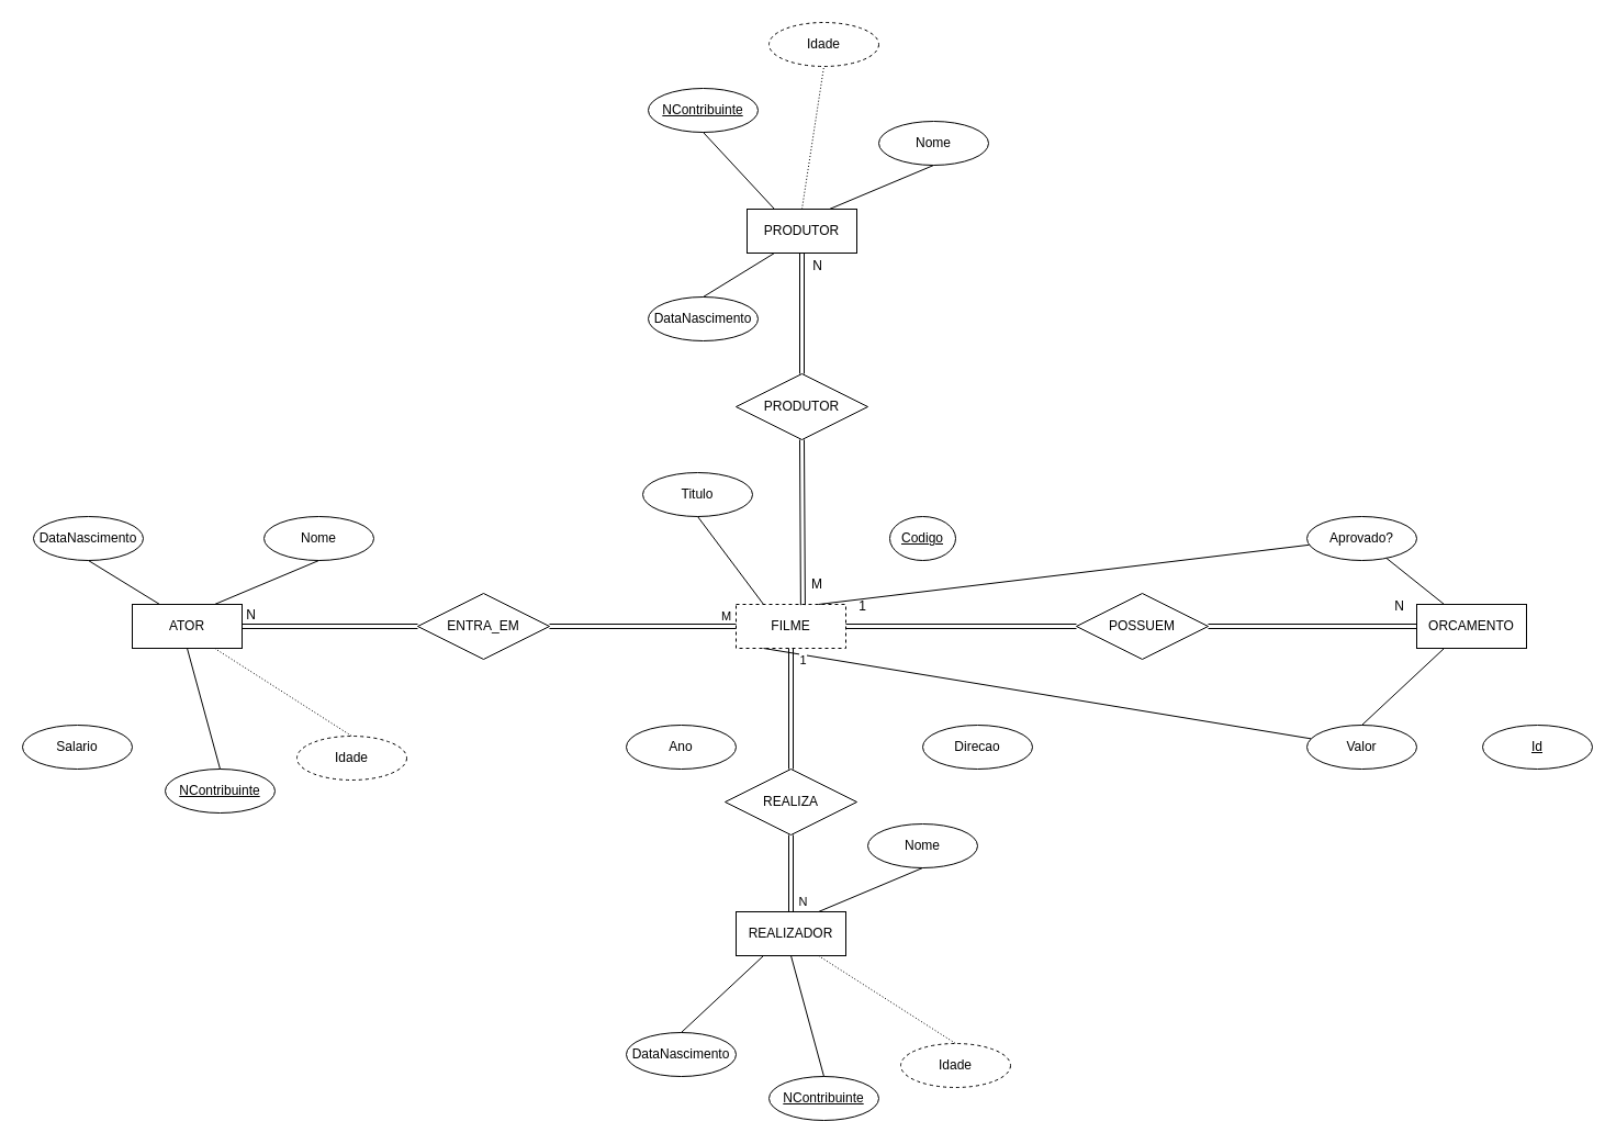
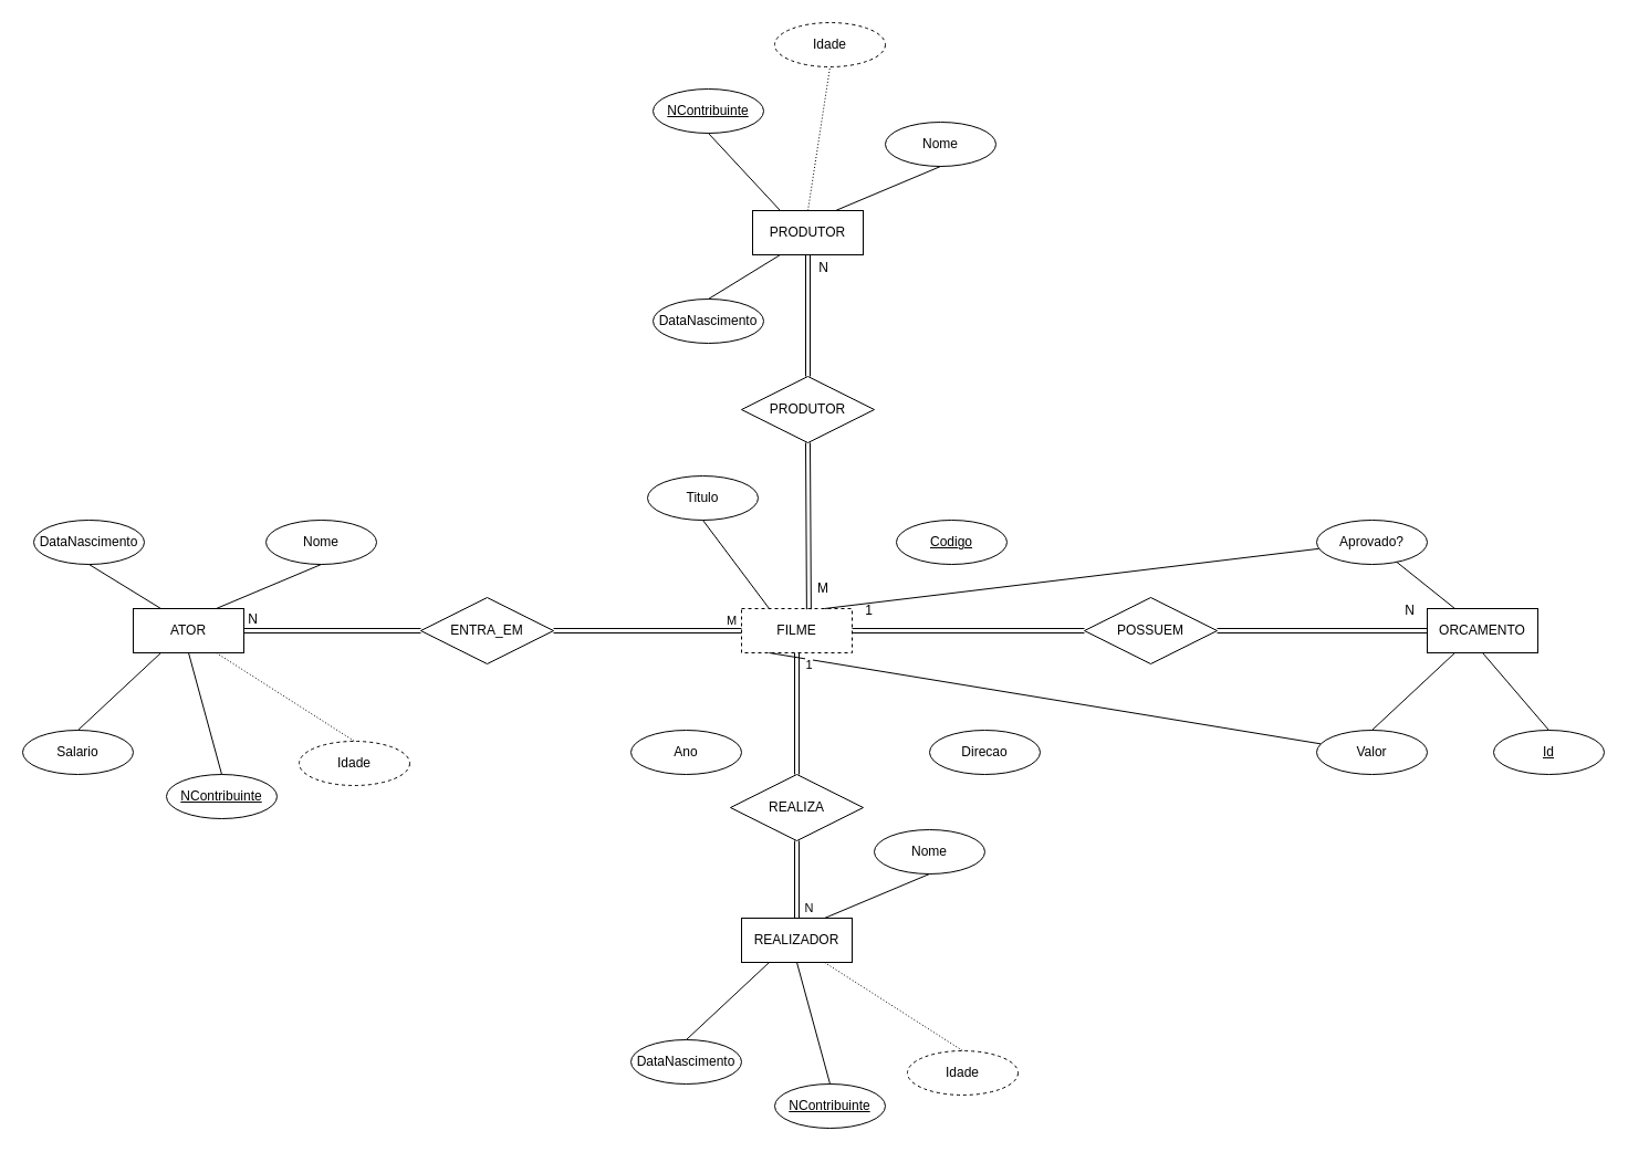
  <mxCell id="0" />
  <mxCell id="1" parent="0" />
  <mxCell id="2" value="FILME" style="whiteSpace=wrap;html=1;align=center;dashed=1;" vertex="1" parent="1"><mxGeometry x="670" y="550" width="100" height="40" as="geometry" /></mxCell>
  <mxCell id="3" value="Titulo" style="ellipse;whiteSpace=wrap;html=1;align=center;" vertex="1" parent="1"><mxGeometry x="585" y="430" width="100" height="40" as="geometry" /></mxCell>
  <mxCell id="4" value="Ano" style="ellipse;whiteSpace=wrap;html=1;align=center;" vertex="1" parent="1"><mxGeometry x="570" y="660" width="100" height="40" as="geometry" /></mxCell>
  <mxCell id="5" value="Direcao" style="ellipse;whiteSpace=wrap;html=1;align=center;" vertex="1" parent="1"><mxGeometry x="840" y="660" width="100" height="40" as="geometry" /></mxCell>
  <mxCell id="6" value="" style="endArrow=none;html=1;rounded=0;exitX=0.25;exitY=1;exitDx=0;exitDy=0;" edge="1" parent="1" source="2" target="40"><mxGeometry relative="1" as="geometry"><mxPoint x="755" y="600" as="sourcePoint" /><mxPoint x="865" y="676" as="targetPoint" /></mxGeometry></mxCell>
  <mxCell id="7" value="" style="endArrow=none;html=1;rounded=0;exitX=0.75;exitY=0;exitDx=0;exitDy=0;" edge="1" parent="1" source="2" target="44"><mxGeometry relative="1" as="geometry"><mxPoint x="705" y="600" as="sourcePoint" /><mxPoint x="840" y="510" as="targetPoint" /></mxGeometry></mxCell>
  <mxCell id="8" value="" style="endArrow=none;html=1;rounded=0;exitX=0.25;exitY=0;exitDx=0;exitDy=0;entryX=0.5;entryY=1;entryDx=0;entryDy=0;" edge="1" parent="1" source="2" target="3"><mxGeometry relative="1" as="geometry"><mxPoint x="755" y="560" as="sourcePoint" /><mxPoint x="850" y="520" as="targetPoint" /></mxGeometry></mxCell>
  <mxCell id="9" value="ATOR" style="whiteSpace=wrap;html=1;align=center;" vertex="1" parent="1"><mxGeometry x="120" y="550" width="100" height="40" as="geometry" /></mxCell>
  <mxCell id="10" value="Nome" style="ellipse;whiteSpace=wrap;html=1;align=center;" vertex="1" parent="1"><mxGeometry x="240" y="470" width="100" height="40" as="geometry" /></mxCell>
  <mxCell id="11" value="DataNascimento" style="ellipse;whiteSpace=wrap;html=1;align=center;" vertex="1" parent="1"><mxGeometry x="30" y="470" width="100" height="40" as="geometry" /></mxCell>
  <mxCell id="12" value="Salario" style="ellipse;whiteSpace=wrap;html=1;align=center;" vertex="1" parent="1"><mxGeometry x="20" y="660" width="100" height="40" as="geometry" /></mxCell>
+ <mxCell id="13" value="" style="endArrow=none;html=1;rounded=0;exitX=0.25;exitY=1;exitDx=0;exitDy=0;entryX=0.5;entryY=0;entryDx=0;entryDy=0;" edge="1" parent="1" source="9" target="12"><mxGeometry relative="1" as="geometry"><mxPoint x="205" y="600" as="sourcePoint" /><mxPoint x="315" y="676" as="targetPoint" /></mxGeometry></mxCell>
  <mxCell id="14" value="" style="endArrow=none;html=1;rounded=0;exitX=0.75;exitY=0;exitDx=0;exitDy=0;entryX=0.5;entryY=1;entryDx=0;entryDy=0;" edge="1" parent="1" source="9" target="10"><mxGeometry relative="1" as="geometry"><mxPoint x="155" y="600" as="sourcePoint" /><mxPoint x="80" y="670" as="targetPoint" /></mxGeometry></mxCell>
  <mxCell id="15" value="" style="endArrow=none;html=1;rounded=0;exitX=0.25;exitY=0;exitDx=0;exitDy=0;entryX=0.5;entryY=1;entryDx=0;entryDy=0;" edge="1" parent="1" source="9" target="11"><mxGeometry relative="1" as="geometry"><mxPoint x="205" y="560" as="sourcePoint" /><mxPoint x="300" y="520" as="targetPoint" /></mxGeometry></mxCell>
- <mxCell id="16" value="Codigo" style="ellipse;whiteSpace=wrap;html=1;align=center;fontStyle=4;" vertex="1" parent="1"><mxGeometry x="810" y="470" width="60" height="40" as="geometry" /></mxCell>
+ <mxCell id="16" value="Codigo" style="ellipse;whiteSpace=wrap;html=1;align=center;fontStyle=4;" vertex="1" parent="1"><mxGeometry x="810" y="470" width="100" height="40" as="geometry" /></mxCell>
  <mxCell id="17" value="Idade" style="ellipse;whiteSpace=wrap;html=1;align=center;dashed=1;" vertex="1" parent="1"><mxGeometry x="270" y="670" width="100" height="40" as="geometry" /></mxCell>
  <mxCell id="18" value="" style="endArrow=none;html=1;rounded=0;dashed=1;dashPattern=1 2;exitX=0.75;exitY=1;exitDx=0;exitDy=0;entryX=0.5;entryY=0;entryDx=0;entryDy=0;" edge="1" parent="1" source="9" target="17"><mxGeometry relative="1" as="geometry"><mxPoint x="150" y="650" as="sourcePoint" /><mxPoint x="310" y="650" as="targetPoint" /></mxGeometry></mxCell>
  <mxCell id="19" value="NContribuinte" style="ellipse;whiteSpace=wrap;html=1;align=center;fontStyle=4;" vertex="1" parent="1"><mxGeometry x="150" y="700" width="100" height="40" as="geometry" /></mxCell>
  <mxCell id="20" value="" style="endArrow=none;html=1;rounded=0;exitX=0.5;exitY=1;exitDx=0;exitDy=0;entryX=0.5;entryY=0;entryDx=0;entryDy=0;" edge="1" parent="1" source="9" target="19"><mxGeometry relative="1" as="geometry"><mxPoint x="155" y="600" as="sourcePoint" /><mxPoint x="80" y="670" as="targetPoint" /></mxGeometry></mxCell>
  <mxCell id="21" value="REALIZADOR" style="whiteSpace=wrap;html=1;align=center;" vertex="1" parent="1"><mxGeometry x="670" y="830" width="100" height="40" as="geometry" /></mxCell>
  <mxCell id="22" value="Nome" style="ellipse;whiteSpace=wrap;html=1;align=center;" vertex="1" parent="1"><mxGeometry x="790" y="750" width="100" height="40" as="geometry" /></mxCell>
  <mxCell id="23" value="DataNascimento" style="ellipse;whiteSpace=wrap;html=1;align=center;" vertex="1" parent="1"><mxGeometry x="570" y="940" width="100" height="40" as="geometry" /></mxCell>
  <mxCell id="24" value="" style="endArrow=none;html=1;rounded=0;exitX=0.25;exitY=1;exitDx=0;exitDy=0;entryX=0.5;entryY=0;entryDx=0;entryDy=0;" edge="1" parent="1" source="21" target="23"><mxGeometry relative="1" as="geometry"><mxPoint x="755" y="880" as="sourcePoint" /><mxPoint x="865" y="956" as="targetPoint" /></mxGeometry></mxCell>
  <mxCell id="25" value="" style="endArrow=none;html=1;rounded=0;exitX=0.75;exitY=0;exitDx=0;exitDy=0;entryX=0.5;entryY=1;entryDx=0;entryDy=0;" edge="1" parent="1" source="21" target="22"><mxGeometry relative="1" as="geometry"><mxPoint x="705" y="880" as="sourcePoint" /><mxPoint x="630" y="950" as="targetPoint" /></mxGeometry></mxCell>
  <mxCell id="26" value="Idade" style="ellipse;whiteSpace=wrap;html=1;align=center;dashed=1;" vertex="1" parent="1"><mxGeometry x="820" y="950" width="100" height="40" as="geometry" /></mxCell>
  <mxCell id="27" value="" style="endArrow=none;html=1;rounded=0;dashed=1;dashPattern=1 2;exitX=0.75;exitY=1;exitDx=0;exitDy=0;entryX=0.5;entryY=0;entryDx=0;entryDy=0;" edge="1" parent="1" source="21" target="26"><mxGeometry relative="1" as="geometry"><mxPoint x="700" y="930" as="sourcePoint" /><mxPoint x="860" y="930" as="targetPoint" /></mxGeometry></mxCell>
  <mxCell id="28" value="NContribuinte" style="ellipse;whiteSpace=wrap;html=1;align=center;fontStyle=4;" vertex="1" parent="1"><mxGeometry x="700" y="980" width="100" height="40" as="geometry" /></mxCell>
  <mxCell id="29" value="" style="endArrow=none;html=1;rounded=0;exitX=0.5;exitY=1;exitDx=0;exitDy=0;entryX=0.5;entryY=0;entryDx=0;entryDy=0;" edge="1" parent="1" source="21" target="28"><mxGeometry relative="1" as="geometry"><mxPoint x="705" y="880" as="sourcePoint" /><mxPoint x="630" y="950" as="targetPoint" /></mxGeometry></mxCell>
  <mxCell id="30" value="PRODUTOR" style="whiteSpace=wrap;html=1;align=center;" vertex="1" parent="1"><mxGeometry x="680" y="190" width="100" height="40" as="geometry" /></mxCell>
  <mxCell id="31" value="Nome" style="ellipse;whiteSpace=wrap;html=1;align=center;" vertex="1" parent="1"><mxGeometry x="800" y="110" width="100" height="40" as="geometry" /></mxCell>
  <mxCell id="32" value="DataNascimento" style="ellipse;whiteSpace=wrap;html=1;align=center;" vertex="1" parent="1"><mxGeometry x="590" y="270" width="100" height="40" as="geometry" /></mxCell>
  <mxCell id="33" value="" style="endArrow=none;html=1;rounded=0;exitX=0.25;exitY=1;exitDx=0;exitDy=0;entryX=0.5;entryY=0;entryDx=0;entryDy=0;" edge="1" parent="1" source="30" target="32"><mxGeometry relative="1" as="geometry"><mxPoint x="765" y="240" as="sourcePoint" /><mxPoint x="875" y="316" as="targetPoint" /></mxGeometry></mxCell>
  <mxCell id="34" value="" style="endArrow=none;html=1;rounded=0;exitX=0.75;exitY=0;exitDx=0;exitDy=0;entryX=0.5;entryY=1;entryDx=0;entryDy=0;" edge="1" parent="1" source="30" target="31"><mxGeometry relative="1" as="geometry"><mxPoint x="715" y="240" as="sourcePoint" /><mxPoint x="640" y="310" as="targetPoint" /></mxGeometry></mxCell>
  <mxCell id="35" value="Idade" style="ellipse;whiteSpace=wrap;html=1;align=center;dashed=1;" vertex="1" parent="1"><mxGeometry x="700" y="20" width="100" height="40" as="geometry" /></mxCell>
  <mxCell id="36" value="" style="endArrow=none;html=1;rounded=0;dashed=1;dashPattern=1 2;exitX=0.5;exitY=0;exitDx=0;exitDy=0;entryX=0.5;entryY=1;entryDx=0;entryDy=0;" edge="1" parent="1" source="30" target="35"><mxGeometry relative="1" as="geometry"><mxPoint x="710" y="290" as="sourcePoint" /><mxPoint x="870" y="290" as="targetPoint" /></mxGeometry></mxCell>
  <mxCell id="37" value="NContribuinte" style="ellipse;whiteSpace=wrap;html=1;align=center;fontStyle=4;" vertex="1" parent="1"><mxGeometry x="590" y="80" width="100" height="40" as="geometry" /></mxCell>
  <mxCell id="38" value="" style="endArrow=none;html=1;rounded=0;exitX=0.25;exitY=0;exitDx=0;exitDy=0;entryX=0.5;entryY=1;entryDx=0;entryDy=0;" edge="1" parent="1" source="30" target="37"><mxGeometry relative="1" as="geometry"><mxPoint x="715" y="240" as="sourcePoint" /><mxPoint x="760" y="340" as="targetPoint" /></mxGeometry></mxCell>
  <mxCell id="39" value="ORCAMENTO" style="whiteSpace=wrap;html=1;align=center;" vertex="1" parent="1"><mxGeometry x="1290" y="550" width="100" height="40" as="geometry" /></mxCell>
  <mxCell id="40" value="Valor" style="ellipse;whiteSpace=wrap;html=1;align=center;" vertex="1" parent="1"><mxGeometry x="1190" y="660" width="100" height="40" as="geometry" /></mxCell>
  <mxCell id="41" value="" style="endArrow=none;html=1;rounded=0;exitX=0.25;exitY=1;exitDx=0;exitDy=0;entryX=0.5;entryY=0;entryDx=0;entryDy=0;" edge="1" parent="1" source="39" target="40"><mxGeometry relative="1" as="geometry"><mxPoint x="1375" y="600" as="sourcePoint" /><mxPoint x="1485" y="676" as="targetPoint" /></mxGeometry></mxCell>
  <mxCell id="42" value="Id" style="ellipse;whiteSpace=wrap;html=1;align=center;fontStyle=4;" vertex="1" parent="1"><mxGeometry x="1350" y="660" width="100" height="40" as="geometry" /></mxCell>
+ <mxCell id="43" value="" style="endArrow=none;html=1;rounded=0;exitX=0.5;exitY=1;exitDx=0;exitDy=0;entryX=0.5;entryY=0;entryDx=0;entryDy=0;" edge="1" parent="1" source="39" target="42"><mxGeometry relative="1" as="geometry"><mxPoint x="1325" y="600" as="sourcePoint" /><mxPoint x="1250" y="670" as="targetPoint" /></mxGeometry></mxCell>
  <mxCell id="44" value="Aprovado?" style="ellipse;whiteSpace=wrap;html=1;align=center;" vertex="1" parent="1"><mxGeometry x="1190" y="470" width="100" height="40" as="geometry" /></mxCell>
  <mxCell id="45" value="" style="endArrow=none;html=1;rounded=0;exitX=0.25;exitY=0;exitDx=0;exitDy=0;" edge="1" parent="1" source="39" target="44"><mxGeometry relative="1" as="geometry"><mxPoint x="1375" y="560" as="sourcePoint" /><mxPoint x="1470" y="520" as="targetPoint" /></mxGeometry></mxCell>
  <mxCell id="46" value="" style="shape=link;html=1;rounded=0;exitX=1;exitY=0.5;exitDx=0;exitDy=0;entryX=0;entryY=0.5;entryDx=0;entryDy=0;" edge="1" parent="1" source="9" target="48"><mxGeometry relative="1" as="geometry"><mxPoint x="330" y="600" as="sourcePoint" /><mxPoint x="370" y="570" as="targetPoint" /></mxGeometry></mxCell>
  <mxCell id="47" value="N" style="resizable=0;html=1;whiteSpace=wrap;align=right;verticalAlign=bottom;" connectable="0" vertex="1" parent="1"><mxGeometry x="350.002" y="530.001" as="geometry"><mxPoint x="-116" y="38" as="offset" /></mxGeometry></mxCell>
  <mxCell id="48" value="ENTRA_EM" style="shape=rhombus;perimeter=rhombusPerimeter;whiteSpace=wrap;html=1;align=center;" vertex="1" parent="1"><mxGeometry x="380" y="540" width="120" height="60" as="geometry" /></mxCell>
  <mxCell id="49" value="" style="shape=link;html=1;rounded=0;exitX=1;exitY=0.5;exitDx=0;exitDy=0;entryX=0;entryY=0.5;entryDx=0;entryDy=0;" edge="1" parent="1" source="48" target="2"><mxGeometry relative="1" as="geometry"><mxPoint x="230" y="580" as="sourcePoint" /><mxPoint x="390" y="580" as="targetPoint" /></mxGeometry></mxCell>
  <mxCell id="50" value="M" style="edgeLabel;html=1;align=center;verticalAlign=middle;resizable=0;points=[];" vertex="1" connectable="0" parent="49"><mxGeometry x="0.882" y="-1" relative="1" as="geometry"><mxPoint y="-11" as="offset" /></mxGeometry></mxCell>
  <mxCell id="51" value="" style="shape=link;html=1;rounded=0;exitX=0.5;exitY=0;exitDx=0;exitDy=0;entryX=0.5;entryY=1;entryDx=0;entryDy=0;" edge="1" parent="1" source="21" target="53"><mxGeometry relative="1" as="geometry"><mxPoint x="600" y="770" as="sourcePoint" /><mxPoint x="720" y="760" as="targetPoint" /></mxGeometry></mxCell>
  <mxCell id="52" value="N" style="edgeLabel;html=1;align=center;verticalAlign=middle;resizable=0;points=[];" vertex="1" connectable="0" parent="51"><mxGeometry x="-0.25" y="-1" relative="1" as="geometry"><mxPoint x="9" y="16" as="offset" /></mxGeometry></mxCell>
  <mxCell id="53" value="REALIZA" style="shape=rhombus;perimeter=rhombusPerimeter;whiteSpace=wrap;html=1;align=center;" vertex="1" parent="1"><mxGeometry x="660" y="700" width="120" height="60" as="geometry" /></mxCell>
  <mxCell id="54" value="" style="shape=link;html=1;rounded=0;exitX=0.5;exitY=0;exitDx=0;exitDy=0;entryX=0.5;entryY=1;entryDx=0;entryDy=0;" edge="1" parent="1" source="53" target="2"><mxGeometry relative="1" as="geometry"><mxPoint x="719.7" y="680" as="sourcePoint" /><mxPoint x="719.7" y="610" as="targetPoint" /></mxGeometry></mxCell>
  <mxCell id="55" value="1" style="edgeLabel;html=1;align=center;verticalAlign=middle;resizable=0;points=[];" vertex="1" connectable="0" parent="54"><mxGeometry x="-0.25" y="-1" relative="1" as="geometry"><mxPoint x="9" y="-59" as="offset" /></mxGeometry></mxCell>
  <mxCell id="56" value="PRODUTOR" style="shape=rhombus;perimeter=rhombusPerimeter;whiteSpace=wrap;html=1;align=center;" vertex="1" parent="1"><mxGeometry x="670" y="340" width="120" height="60" as="geometry" /></mxCell>
  <mxCell id="57" value="" style="shape=link;html=1;rounded=0;exitX=0.5;exitY=1;exitDx=0;exitDy=0;entryX=0.5;entryY=0;entryDx=0;entryDy=0;" edge="1" parent="1" source="30" target="56"><mxGeometry relative="1" as="geometry"><mxPoint x="800" y="390" as="sourcePoint" /><mxPoint x="960" y="390" as="targetPoint" /></mxGeometry></mxCell>
  <mxCell id="58" value="N" style="resizable=0;html=1;whiteSpace=wrap;align=right;verticalAlign=bottom;" connectable="0" vertex="1" parent="57"><mxGeometry x="1" relative="1" as="geometry"><mxPoint x="20" y="-90" as="offset" /></mxGeometry></mxCell>
  <mxCell id="59" value="" style="shape=link;html=1;rounded=0;exitX=0.609;exitY=0.017;exitDx=0;exitDy=0;entryX=0.5;entryY=1;entryDx=0;entryDy=0;exitPerimeter=0;" edge="1" parent="1" source="2" target="56"><mxGeometry relative="1" as="geometry"><mxPoint x="740" y="240" as="sourcePoint" /><mxPoint x="740" y="350" as="targetPoint" /></mxGeometry></mxCell>
  <mxCell id="60" value="M" style="resizable=0;html=1;whiteSpace=wrap;align=right;verticalAlign=bottom;" connectable="0" vertex="1" parent="59"><mxGeometry x="1" relative="1" as="geometry"><mxPoint x="20" y="140" as="offset" /></mxGeometry></mxCell>
  <mxCell id="61" value="POSSUEM" style="shape=rhombus;perimeter=rhombusPerimeter;whiteSpace=wrap;html=1;align=center;" vertex="1" parent="1"><mxGeometry x="980" y="540" width="120" height="60" as="geometry" /></mxCell>
  <mxCell id="62" value="" style="shape=link;html=1;rounded=0;exitX=1;exitY=0.5;exitDx=0;exitDy=0;entryX=0;entryY=0.5;entryDx=0;entryDy=0;" edge="1" parent="1" source="61" target="39"><mxGeometry relative="1" as="geometry"><mxPoint x="980" y="630" as="sourcePoint" /><mxPoint x="1140" y="630" as="targetPoint" /></mxGeometry></mxCell>
  <mxCell id="63" value="N" style="resizable=0;html=1;whiteSpace=wrap;align=right;verticalAlign=bottom;" connectable="0" vertex="1" parent="62"><mxGeometry x="1" relative="1" as="geometry"><mxPoint x="-10" y="-10" as="offset" /></mxGeometry></mxCell>
  <mxCell id="64" value="" style="shape=link;html=1;rounded=0;exitX=1;exitY=0.5;exitDx=0;exitDy=0;entryX=0;entryY=0.5;entryDx=0;entryDy=0;" edge="1" parent="1" source="2" target="61"><mxGeometry relative="1" as="geometry"><mxPoint x="775" y="569.67" as="sourcePoint" /><mxPoint x="965" y="569.67" as="targetPoint" /></mxGeometry></mxCell>
  <mxCell id="65" value="1" style="resizable=0;html=1;whiteSpace=wrap;align=right;verticalAlign=bottom;" connectable="0" vertex="1" parent="64"><mxGeometry x="1" relative="1" as="geometry"><mxPoint x="-190" y="-10" as="offset" /></mxGeometry></mxCell>
